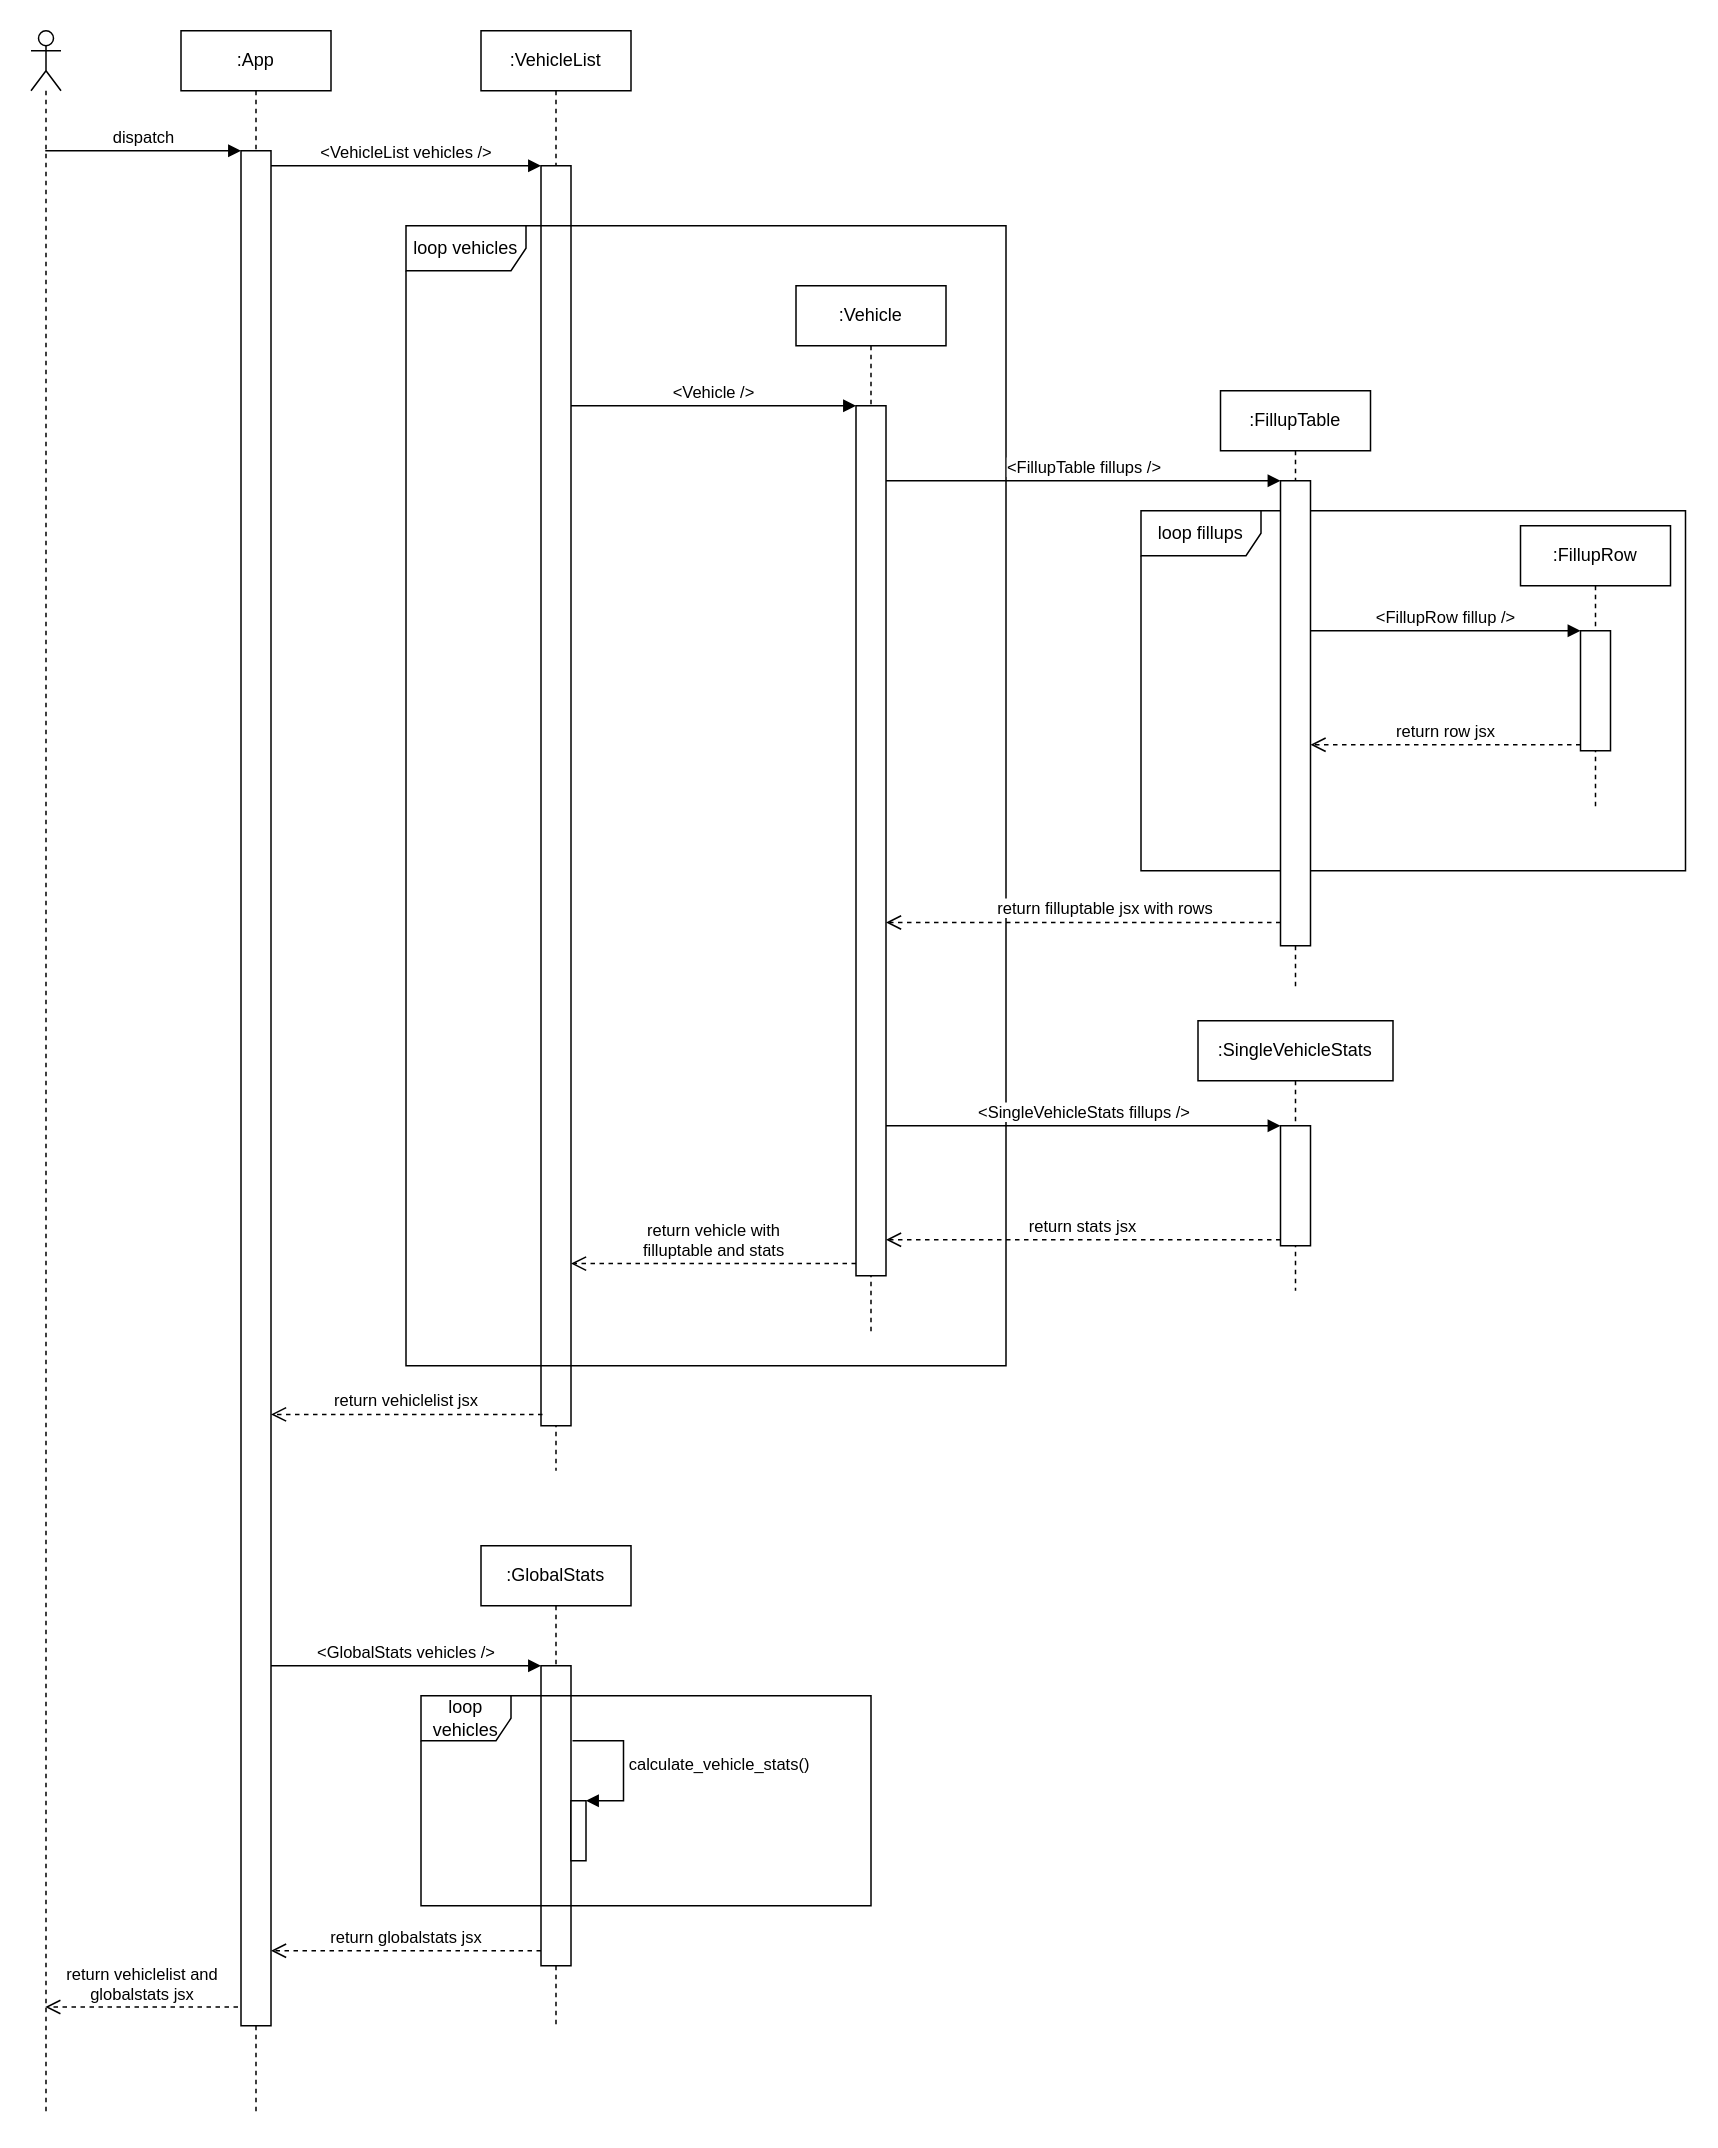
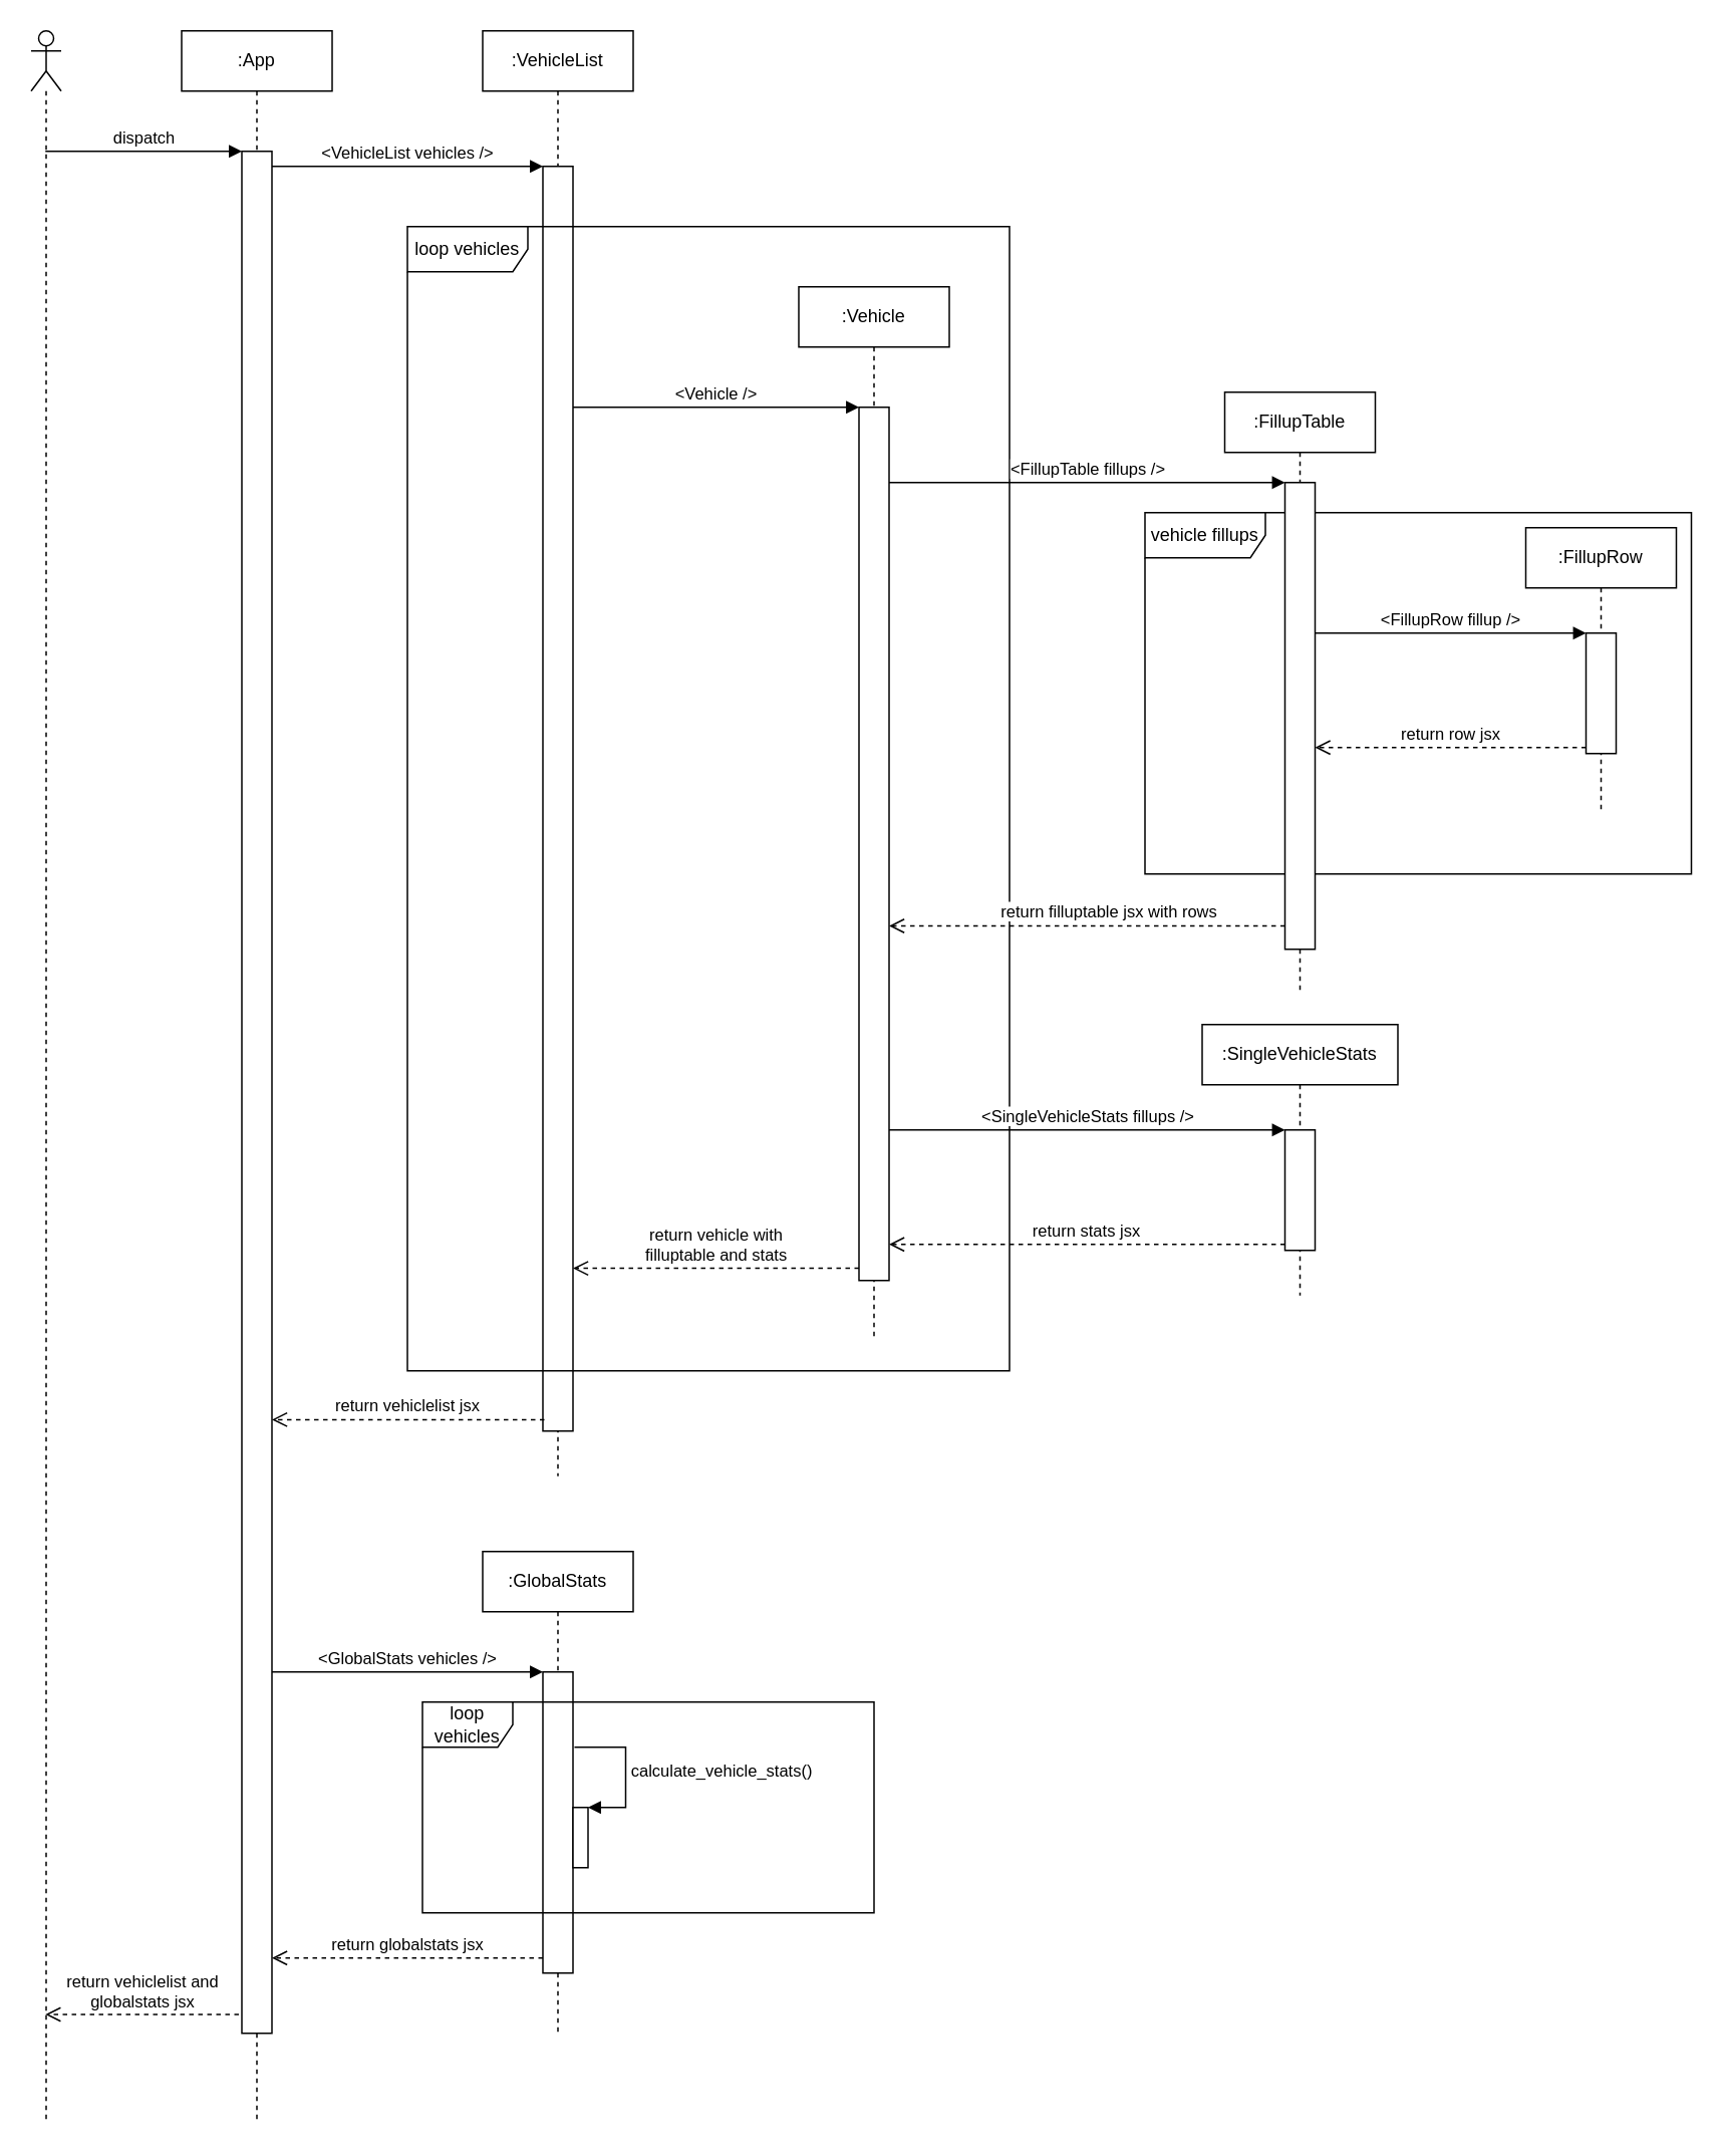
  <mxCell id="0" />
  <mxCell id="1" parent="0" />
- <mxCell id="2" value="loop fillups" style="shape=umlFrame;whiteSpace=wrap;html=1;width=80;height=30;" vertex="1" parent="1"><mxGeometry x="760" y="340" width="363" height="240" as="geometry" /></mxCell>
+ <mxCell id="2" value="vehicle fillups" style="shape=umlFrame;whiteSpace=wrap;html=1;width=80;height=30;" vertex="1" parent="1"><mxGeometry x="760" y="340" width="363" height="240" as="geometry" /></mxCell>
  <mxCell id="3" value=":App" style="shape=umlLifeline;perimeter=lifelinePerimeter;whiteSpace=wrap;html=1;container=1;collapsible=0;recursiveResize=0;outlineConnect=0;" vertex="1" parent="1"><mxGeometry x="120" y="20" width="100" height="1390" as="geometry" /></mxCell>
  <mxCell id="4" value="" style="html=1;points=[];perimeter=orthogonalPerimeter;" vertex="1" parent="3"><mxGeometry x="40" y="80" width="20" height="1250" as="geometry" /></mxCell>
  <mxCell id="5" value=":VehicleList" style="shape=umlLifeline;perimeter=lifelinePerimeter;whiteSpace=wrap;html=1;container=1;collapsible=0;recursiveResize=0;outlineConnect=0;" vertex="1" parent="1"><mxGeometry x="320" y="20" width="100" height="960" as="geometry" /></mxCell>
  <mxCell id="6" value="" style="html=1;points=[];perimeter=orthogonalPerimeter;" vertex="1" parent="5"><mxGeometry x="40" y="90" width="20" height="840" as="geometry" /></mxCell>
  <mxCell id="7" value=":Vehicle" style="shape=umlLifeline;perimeter=lifelinePerimeter;whiteSpace=wrap;html=1;container=1;collapsible=0;recursiveResize=0;outlineConnect=0;" vertex="1" parent="1"><mxGeometry x="530" y="190" width="100" height="700" as="geometry" /></mxCell>
  <mxCell id="8" value="loop vehicles" style="shape=umlFrame;whiteSpace=wrap;html=1;width=80;height=30;" vertex="1" parent="7"><mxGeometry x="-260" y="-40" width="400" height="760" as="geometry" /></mxCell>
  <mxCell id="9" value="" style="html=1;points=[];perimeter=orthogonalPerimeter;" vertex="1" parent="7"><mxGeometry x="40" y="80" width="20" height="580" as="geometry" /></mxCell>
  <mxCell id="10" value=":FillupTable" style="shape=umlLifeline;perimeter=lifelinePerimeter;whiteSpace=wrap;html=1;container=1;collapsible=0;recursiveResize=0;outlineConnect=0;" vertex="1" parent="1"><mxGeometry x="813" y="260" width="100" height="400" as="geometry" /></mxCell>
  <mxCell id="11" value="" style="html=1;points=[];perimeter=orthogonalPerimeter;" vertex="1" parent="10"><mxGeometry x="40" y="60" width="20" height="310" as="geometry" /></mxCell>
  <mxCell id="12" value=":FillupRow" style="shape=umlLifeline;perimeter=lifelinePerimeter;whiteSpace=wrap;html=1;container=1;collapsible=0;recursiveResize=0;outlineConnect=0;" vertex="1" parent="1"><mxGeometry x="1013" y="350" width="100" height="190" as="geometry" /></mxCell>
  <mxCell id="13" value="&amp;lt;VehicleList vehicles /&amp;gt;" style="html=1;verticalAlign=bottom;endArrow=block;entryX=0;entryY=0;rounded=0;" edge="1" target="6" parent="1" source="4"><mxGeometry relative="1" as="geometry"><mxPoint x="230" y="110" as="sourcePoint" /></mxGeometry></mxCell>
  <mxCell id="14" value="return vehiclelist jsx" style="html=1;verticalAlign=bottom;endArrow=open;dashed=1;endSize=8;exitX=0.05;exitY=0.991;rounded=0;exitDx=0;exitDy=0;exitPerimeter=0;" edge="1" source="6" parent="1" target="4"><mxGeometry relative="1" as="geometry"><mxPoint x="220" y="262" as="targetPoint" /></mxGeometry></mxCell>
  <mxCell id="15" value="" style="shape=umlLifeline;participant=umlActor;perimeter=lifelinePerimeter;whiteSpace=wrap;html=1;container=1;collapsible=0;recursiveResize=0;verticalAlign=top;spacingTop=36;outlineConnect=0;" vertex="1" parent="1"><mxGeometry x="20" y="20" width="20" height="1390" as="geometry" /></mxCell>
  <mxCell id="16" value="dispatch" style="html=1;verticalAlign=bottom;endArrow=block;entryX=0;entryY=0;rounded=0;" edge="1" target="4" parent="1" source="15"><mxGeometry relative="1" as="geometry"><mxPoint x="90" y="100" as="sourcePoint" /></mxGeometry></mxCell>
  <mxCell id="17" value="return vehiclelist and&lt;br&gt;globalstats jsx" style="html=1;verticalAlign=bottom;endArrow=open;dashed=1;endSize=8;exitX=-0.1;exitY=0.99;rounded=0;exitDx=0;exitDy=0;exitPerimeter=0;" edge="1" source="4" parent="1" target="15"><mxGeometry relative="1" as="geometry"><mxPoint x="90" y="176" as="targetPoint" /></mxGeometry></mxCell>
  <mxCell id="18" value="&amp;lt;Vehicle /&amp;gt;" style="html=1;verticalAlign=bottom;endArrow=block;entryX=0;entryY=0;rounded=0;" edge="1" target="9" parent="1" source="6"><mxGeometry relative="1" as="geometry"><mxPoint x="450" y="220" as="sourcePoint" /></mxGeometry></mxCell>
  <mxCell id="19" value="return vehicle with &lt;br&gt;filluptable and stats" style="html=1;verticalAlign=bottom;endArrow=open;dashed=1;endSize=8;exitX=0;exitY=0.986;rounded=0;exitDx=0;exitDy=0;exitPerimeter=0;" edge="1" source="9" parent="1" target="6"><mxGeometry relative="1" as="geometry"><mxPoint x="490" y="296" as="targetPoint" /></mxGeometry></mxCell>
  <mxCell id="20" value="&amp;lt;FillupTable fillups /&amp;gt;" style="html=1;verticalAlign=bottom;endArrow=block;entryX=0;entryY=0;rounded=0;" edge="1" target="11" parent="1" source="9"><mxGeometry relative="1" as="geometry"><mxPoint x="690" y="380" as="sourcePoint" /></mxGeometry></mxCell>
  <mxCell id="21" value="return filluptable jsx with rows" style="html=1;verticalAlign=bottom;endArrow=open;dashed=1;endSize=8;exitX=0;exitY=0.95;rounded=0;" edge="1" source="11" parent="1" target="9"><mxGeometry x="-0.111" relative="1" as="geometry"><mxPoint x="690" y="456" as="targetPoint" /><mxPoint as="offset" /></mxGeometry></mxCell>
  <mxCell id="22" value="" style="html=1;points=[];perimeter=orthogonalPerimeter;" vertex="1" parent="1"><mxGeometry x="1053" y="420" width="20" height="80" as="geometry" /></mxCell>
  <mxCell id="23" value="&amp;lt;FillupRow fillup /&amp;gt;" style="html=1;verticalAlign=bottom;endArrow=block;entryX=0;entryY=0;rounded=0;" edge="1" target="22" parent="1"><mxGeometry relative="1" as="geometry"><mxPoint x="873" y="420" as="sourcePoint" /></mxGeometry></mxCell>
  <mxCell id="24" value="return row jsx" style="html=1;verticalAlign=bottom;endArrow=open;dashed=1;endSize=8;exitX=0;exitY=0.95;rounded=0;" edge="1" source="22" parent="1"><mxGeometry relative="1" as="geometry"><mxPoint x="873" y="496" as="targetPoint" /></mxGeometry></mxCell>
  <mxCell id="25" value=":SingleVehicleStats" style="shape=umlLifeline;perimeter=lifelinePerimeter;whiteSpace=wrap;html=1;container=1;collapsible=0;recursiveResize=0;outlineConnect=0;" vertex="1" parent="1"><mxGeometry x="798" y="680" width="130" height="180" as="geometry" /></mxCell>
  <mxCell id="26" value="" style="html=1;points=[];perimeter=orthogonalPerimeter;" vertex="1" parent="25"><mxGeometry x="55" y="70" width="20" height="80" as="geometry" /></mxCell>
  <mxCell id="27" value="&amp;lt;SingleVehicleStats fillups /&amp;gt;" style="html=1;verticalAlign=bottom;endArrow=block;entryX=0;entryY=0;rounded=0;" edge="1" target="26" parent="1" source="9"><mxGeometry relative="1" as="geometry"><mxPoint x="690" y="820" as="sourcePoint" /></mxGeometry></mxCell>
  <mxCell id="28" value="return stats jsx" style="html=1;verticalAlign=bottom;endArrow=open;dashed=1;endSize=8;exitX=0;exitY=0.95;rounded=0;" edge="1" source="26" parent="1" target="9"><mxGeometry relative="1" as="geometry"><mxPoint x="690" y="896" as="targetPoint" /></mxGeometry></mxCell>
  <mxCell id="29" value=":GlobalStats" style="shape=umlLifeline;perimeter=lifelinePerimeter;whiteSpace=wrap;html=1;container=1;collapsible=0;recursiveResize=0;outlineConnect=0;" vertex="1" parent="1"><mxGeometry x="320" y="1030" width="100" height="320" as="geometry" /></mxCell>
  <mxCell id="30" value="" style="html=1;points=[];perimeter=orthogonalPerimeter;" vertex="1" parent="29"><mxGeometry x="40" y="80" width="20" height="200" as="geometry" /></mxCell>
  <mxCell id="31" value="" style="html=1;points=[];perimeter=orthogonalPerimeter;" vertex="1" parent="29"><mxGeometry x="60" y="170" width="10" height="40" as="geometry" /></mxCell>
  <mxCell id="32" value="calculate_vehicle_stats()" style="edgeStyle=orthogonalEdgeStyle;html=1;align=left;spacingLeft=2;endArrow=block;rounded=0;entryX=1;entryY=0;" edge="1" target="31" parent="29"><mxGeometry relative="1" as="geometry"><mxPoint x="61" y="130" as="sourcePoint" /><Array as="points"><mxPoint x="61" y="130" /><mxPoint x="95" y="130" /><mxPoint x="95" y="170" /></Array></mxGeometry></mxCell>
  <mxCell id="33" value="&amp;lt;GlobalStats vehicles /&amp;gt;" style="html=1;verticalAlign=bottom;endArrow=block;entryX=0;entryY=0;rounded=0;" edge="1" target="30" parent="1" source="4"><mxGeometry relative="1" as="geometry"><mxPoint x="290" y="1110" as="sourcePoint" /></mxGeometry></mxCell>
  <mxCell id="34" value="return globalstats jsx" style="html=1;verticalAlign=bottom;endArrow=open;dashed=1;endSize=8;exitX=0;exitY=0.95;rounded=0;" edge="1" source="30" parent="1" target="4"><mxGeometry relative="1" as="geometry"><mxPoint x="290" y="1186" as="targetPoint" /></mxGeometry></mxCell>
  <mxCell id="35" value="loop vehicles" style="shape=umlFrame;whiteSpace=wrap;html=1;" vertex="1" parent="1"><mxGeometry x="280" y="1130" width="300" height="140" as="geometry" /></mxCell>
